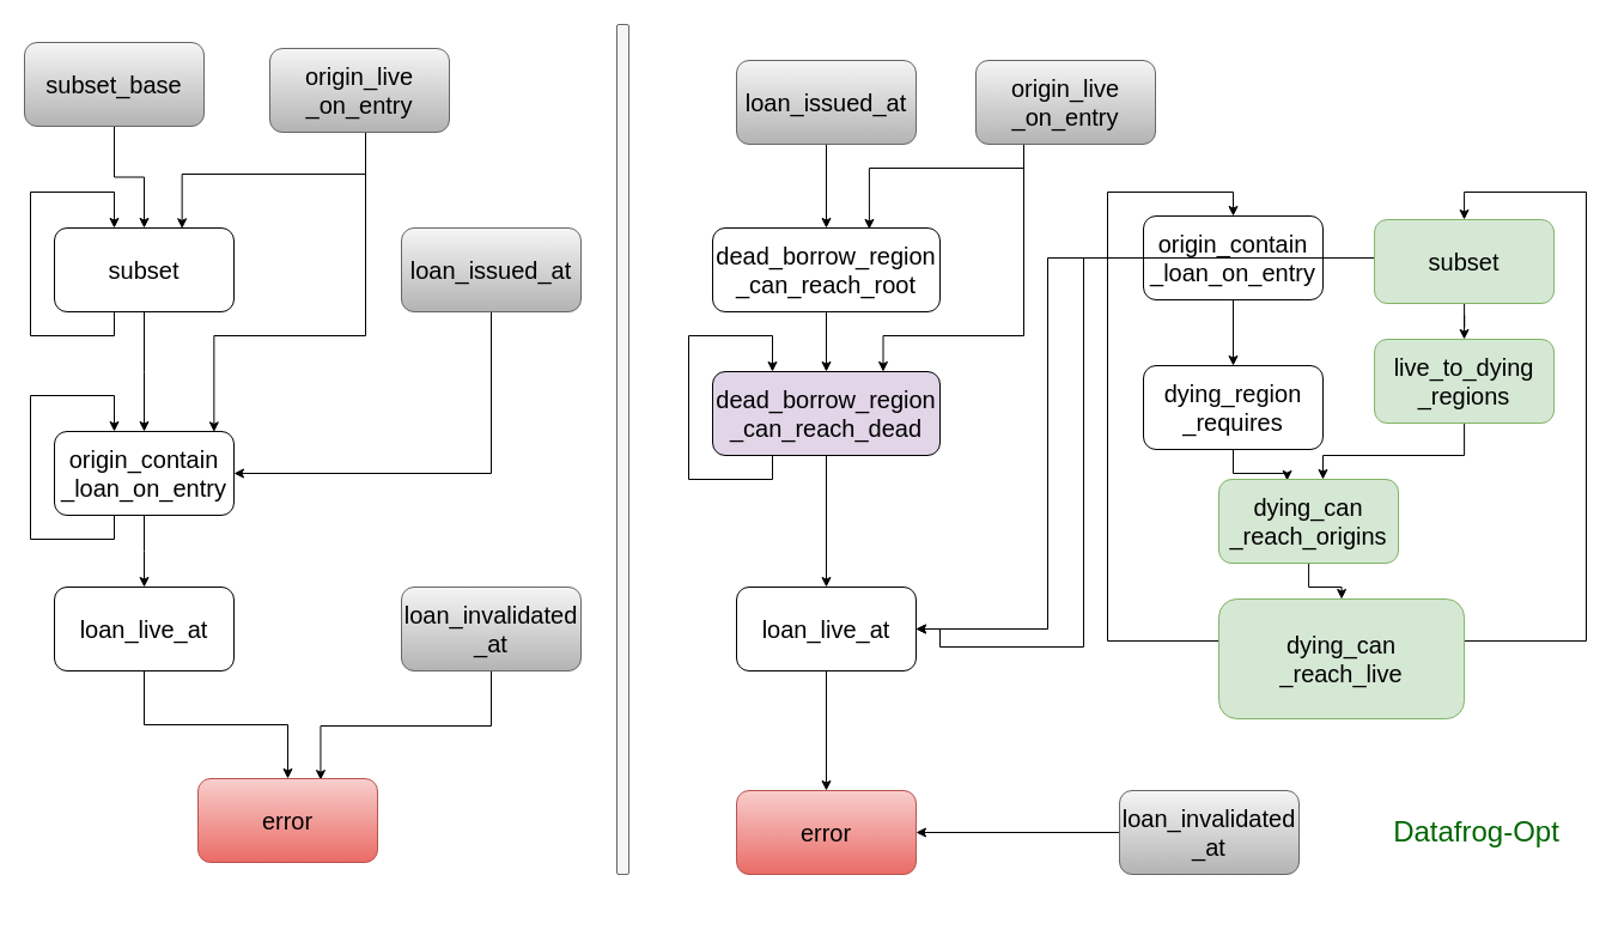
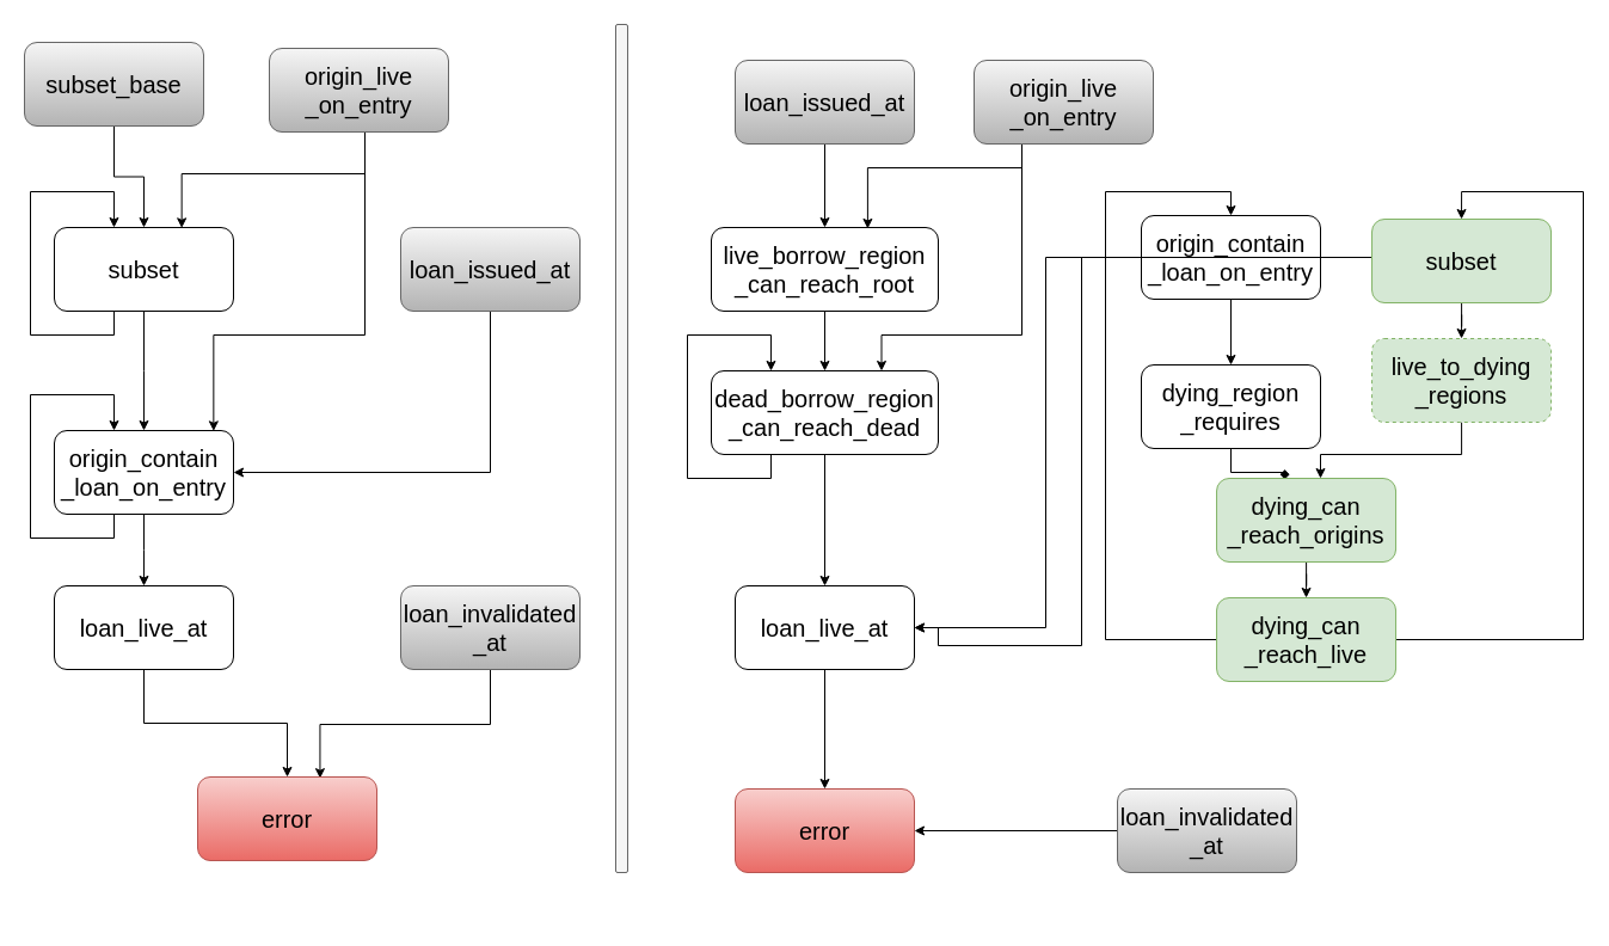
  <mxCell id="0" />
  <mxCell id="1" parent="0" />
  <mxCell id="2" style="edgeStyle=orthogonalEdgeStyle;rounded=0;orthogonalLoop=1;jettySize=auto;html=1;entryX=0.5;entryY=0;entryDx=0;entryDy=0;fontSize=20;" parent="1" source="3" target="11" edge="1"><mxGeometry relative="1" as="geometry" /></mxCell>
  <mxCell id="3" value="subset_base" style="rounded=1;whiteSpace=wrap;html=1;fontSize=20;fillColor=#f5f5f5;gradientColor=#b3b3b3;strokeColor=#666666;" parent="1" vertex="1"><mxGeometry x="20" y="35" width="150" height="70" as="geometry" /></mxCell>
  <mxCell id="4" style="edgeStyle=elbowEdgeStyle;rounded=0;orthogonalLoop=1;jettySize=auto;elbow=vertical;html=1;entryX=1;entryY=0.5;entryDx=0;entryDy=0;fontSize=20;" parent="1" source="5" target="13" edge="1"><mxGeometry relative="1" as="geometry"><Array as="points"><mxPoint x="325" y="395" /></Array></mxGeometry></mxCell>
  <mxCell id="5" value="loan_issued_at" style="rounded=1;whiteSpace=wrap;html=1;fontSize=20;fillColor=#f5f5f5;gradientColor=#b3b3b3;strokeColor=#666666;" parent="1" vertex="1"><mxGeometry x="335" y="190" width="150" height="70" as="geometry" /></mxCell>
  <mxCell id="6" style="edgeStyle=elbowEdgeStyle;rounded=0;orthogonalLoop=1;jettySize=auto;elbow=vertical;html=1;entryX=0.683;entryY=0.017;entryDx=0;entryDy=0;entryPerimeter=0;fontSize=20;" parent="1" source="7" target="14" edge="1"><mxGeometry relative="1" as="geometry" /></mxCell>
  <mxCell id="7" value="loan_invalidated&lt;br&gt;_at" style="rounded=1;whiteSpace=wrap;html=1;fontSize=20;fillColor=#f5f5f5;gradientColor=#b3b3b3;strokeColor=#666666;" parent="1" vertex="1"><mxGeometry x="335" y="490" width="150" height="70" as="geometry" /></mxCell>
  <mxCell id="8" style="edgeStyle=elbowEdgeStyle;rounded=0;orthogonalLoop=1;jettySize=auto;elbow=vertical;html=1;entryX=0.889;entryY=0.005;entryDx=0;entryDy=0;entryPerimeter=0;fontSize=20;" parent="1" target="13" edge="1"><mxGeometry relative="1" as="geometry"><mxPoint x="305" y="100" as="sourcePoint" /><Array as="points"><mxPoint x="225" y="280" /><mxPoint x="255" y="300" /><mxPoint x="505" y="320" /></Array></mxGeometry></mxCell>
  <mxCell id="9" style="edgeStyle=elbowEdgeStyle;rounded=0;orthogonalLoop=1;jettySize=auto;elbow=vertical;html=1;entryX=0.711;entryY=0.005;entryDx=0;entryDy=0;entryPerimeter=0;fontSize=20;" parent="1" target="11" edge="1"><mxGeometry relative="1" as="geometry"><mxPoint x="305" y="100" as="sourcePoint" /></mxGeometry></mxCell>
  <mxCell id="10" style="edgeStyle=elbowEdgeStyle;rounded=0;orthogonalLoop=1;jettySize=auto;elbow=vertical;html=1;entryX=0.5;entryY=0;entryDx=0;entryDy=0;fontSize=20;" parent="1" source="11" target="13" edge="1"><mxGeometry relative="1" as="geometry" /></mxCell>
  <mxCell id="11" value="subset" style="rounded=1;whiteSpace=wrap;html=1;fontSize=20;" parent="1" vertex="1"><mxGeometry x="45" y="190" width="150" height="70" as="geometry" /></mxCell>
  <mxCell id="12" style="edgeStyle=elbowEdgeStyle;rounded=0;orthogonalLoop=1;jettySize=auto;elbow=vertical;html=1;entryX=0.5;entryY=0;entryDx=0;entryDy=0;fontSize=20;" parent="1" source="13" target="16" edge="1"><mxGeometry relative="1" as="geometry" /></mxCell>
  <mxCell id="13" value="origin_contain&lt;br&gt;_loan_on_entry" style="rounded=1;whiteSpace=wrap;html=1;fontSize=20;" parent="1" vertex="1"><mxGeometry x="45" y="360" width="150" height="70" as="geometry" /></mxCell>
  <mxCell id="14" value="error" style="rounded=1;whiteSpace=wrap;html=1;fontSize=20;fillColor=#f8cecc;gradientColor=#ea6b66;strokeColor=#b85450;" parent="1" vertex="1"><mxGeometry x="165" y="650" width="150" height="70" as="geometry" /></mxCell>
  <mxCell id="15" style="edgeStyle=elbowEdgeStyle;rounded=0;orthogonalLoop=1;jettySize=auto;elbow=vertical;html=1;fontSize=20;" parent="1" source="16" target="14" edge="1"><mxGeometry relative="1" as="geometry" /></mxCell>
  <mxCell id="16" value="loan_live_at" style="rounded=1;whiteSpace=wrap;html=1;fontSize=20;" parent="1" vertex="1"><mxGeometry x="45" y="490" width="150" height="70" as="geometry" /></mxCell>
  <mxCell id="17" value="origin_live&lt;br&gt;_on_entry" style="rounded=1;whiteSpace=wrap;html=1;fontSize=20;fillColor=#f5f5f5;gradientColor=#b3b3b3;strokeColor=#666666;" parent="1" vertex="1"><mxGeometry x="225" y="40" width="150" height="70" as="geometry" /></mxCell>
  <mxCell id="18" style="edgeStyle=orthogonalEdgeStyle;rounded=0;orthogonalLoop=1;jettySize=auto;html=1;fontSize=20;" parent="1" edge="1"><mxGeometry relative="1" as="geometry"><mxPoint x="94.97" y="190" as="targetPoint" /><mxPoint x="94.97" y="260" as="sourcePoint" /><Array as="points"><mxPoint x="95" y="280" /><mxPoint x="25" y="280" /><mxPoint x="25" y="160" /><mxPoint x="95" y="160" /></Array></mxGeometry></mxCell>
  <mxCell id="19" style="edgeStyle=orthogonalEdgeStyle;rounded=0;orthogonalLoop=1;jettySize=auto;html=1;fontSize=20;" parent="1" edge="1"><mxGeometry relative="1" as="geometry"><mxPoint x="95" y="360" as="targetPoint" /><mxPoint x="95" y="430" as="sourcePoint" /><Array as="points"><mxPoint x="95" y="450" /><mxPoint x="25" y="450" /><mxPoint x="25" y="330" /><mxPoint x="95" y="330" /></Array></mxGeometry></mxCell>
  <mxCell id="20" style="edgeStyle=orthogonalEdgeStyle;rounded=0;orthogonalLoop=1;jettySize=auto;html=1;entryX=0.5;entryY=0;entryDx=0;entryDy=0;fontSize=20;" parent="1" source="21" target="23" edge="1"><mxGeometry relative="1" as="geometry" /></mxCell>
- <mxCell id="21" value="dead_borrow_region&lt;br&gt;_can_reach_root" style="rounded=1;whiteSpace=wrap;html=1;fontSize=20;" parent="1" vertex="1"><mxGeometry x="595" y="190" width="190" height="70" as="geometry" /></mxCell>
+ <mxCell id="21" value="live_borrow_region&lt;br&gt;_can_reach_root" style="rounded=1;whiteSpace=wrap;html=1;fontSize=20;" parent="1" vertex="1"><mxGeometry x="595" y="190" width="190" height="70" as="geometry" /></mxCell>
  <mxCell id="22" style="edgeStyle=orthogonalEdgeStyle;rounded=0;orthogonalLoop=1;jettySize=auto;html=1;entryX=0.5;entryY=0;entryDx=0;entryDy=0;fontSize=20;" parent="1" source="23" target="34" edge="1"><mxGeometry relative="1" as="geometry" /></mxCell>
- <mxCell id="23" value="dead_borrow_region&lt;br&gt;_can_reach_dead" style="rounded=1;whiteSpace=wrap;html=1;fontSize=20;fillColor=#e1d5e7;" parent="1" vertex="1"><mxGeometry x="595" y="310" width="190" height="70" as="geometry" /></mxCell>
+ <mxCell id="23" value="dead_borrow_region&lt;br&gt;_can_reach_dead" style="rounded=1;whiteSpace=wrap;html=1;fontSize=20;" parent="1" vertex="1"><mxGeometry x="595" y="310" width="190" height="70" as="geometry" /></mxCell>
  <mxCell id="24" style="edgeStyle=orthogonalEdgeStyle;rounded=0;orthogonalLoop=1;jettySize=auto;html=1;entryX=0.5;entryY=0;entryDx=0;entryDy=0;fontSize=20;" parent="1" source="26" target="44" edge="1"><mxGeometry relative="1" as="geometry"><Array as="points"><mxPoint x="925" y="535" /><mxPoint x="925" y="160" /><mxPoint x="1030" y="160" /></Array></mxGeometry></mxCell>
  <mxCell id="25" style="edgeStyle=orthogonalEdgeStyle;rounded=0;orthogonalLoop=1;jettySize=auto;html=1;entryX=0.5;entryY=0;entryDx=0;entryDy=0;fontSize=20;" parent="1" source="26" target="47" edge="1"><mxGeometry relative="1" as="geometry"><Array as="points"><mxPoint x="1325" y="535" /><mxPoint x="1325" y="160" /><mxPoint x="1223" y="160" /></Array></mxGeometry></mxCell>
- <mxCell id="26" value="dying_can&lt;br&gt;_reach_live" style="rounded=1;whiteSpace=wrap;html=1;fontSize=20;fillColor=#d5e8d4;strokeColor=#82b366;" parent="1" vertex="1"><mxGeometry x="1018.05" y="500" width="205" height="100" as="geometry" /></mxCell>
+ <mxCell id="26" value="dying_can&lt;br&gt;_reach_live" style="rounded=1;whiteSpace=wrap;html=1;fontSize=20;fillColor=#d5e8d4;strokeColor=#82b366;" parent="1" vertex="1"><mxGeometry x="1018.05" y="500" width="150" height="70" as="geometry" /></mxCell>
  <mxCell id="27" style="edgeStyle=orthogonalEdgeStyle;rounded=0;orthogonalLoop=1;jettySize=auto;html=1;entryX=0.689;entryY=0.014;entryDx=0;entryDy=0;entryPerimeter=0;fontSize=20;" parent="1" source="29" target="21" edge="1"><mxGeometry relative="1" as="geometry"><Array as="points"><mxPoint x="855" y="140" /><mxPoint x="726" y="140" /></Array></mxGeometry></mxCell>
  <mxCell id="28" style="edgeStyle=orthogonalEdgeStyle;rounded=0;orthogonalLoop=1;jettySize=auto;html=1;entryX=0.75;entryY=0;entryDx=0;entryDy=0;fontSize=20;" parent="1" source="29" target="23" edge="1"><mxGeometry relative="1" as="geometry"><Array as="points"><mxPoint x="855" y="280" /><mxPoint x="738" y="280" /></Array></mxGeometry></mxCell>
  <mxCell id="29" value="origin_live&lt;br&gt;_on_entry" style="rounded=1;whiteSpace=wrap;html=1;fontSize=20;fillColor=#f5f5f5;gradientColor=#b3b3b3;strokeColor=#666666;" parent="1" vertex="1"><mxGeometry x="815" y="50" width="150" height="70" as="geometry" /></mxCell>
  <mxCell id="30" style="edgeStyle=orthogonalEdgeStyle;rounded=0;orthogonalLoop=1;jettySize=auto;html=1;fontSize=20;" parent="1" source="31" target="21" edge="1"><mxGeometry relative="1" as="geometry" /></mxCell>
  <mxCell id="31" value="loan_issued_at" style="rounded=1;whiteSpace=wrap;html=1;fontSize=20;fillColor=#f5f5f5;gradientColor=#b3b3b3;strokeColor=#666666;" parent="1" vertex="1"><mxGeometry x="615" y="50" width="150" height="70" as="geometry" /></mxCell>
  <mxCell id="32" style="edgeStyle=orthogonalEdgeStyle;rounded=0;orthogonalLoop=1;jettySize=auto;html=1;fontSize=20;" parent="1" edge="1"><mxGeometry relative="1" as="geometry"><mxPoint x="644.97" y="310" as="targetPoint" /><mxPoint x="644.97" y="380" as="sourcePoint" /><Array as="points"><mxPoint x="645" y="400" /><mxPoint x="575" y="400" /><mxPoint x="575" y="280" /><mxPoint x="645" y="280" /></Array></mxGeometry></mxCell>
  <mxCell id="33" style="edgeStyle=orthogonalEdgeStyle;rounded=0;orthogonalLoop=1;jettySize=auto;html=1;fontSize=20;" parent="1" source="34" target="35" edge="1"><mxGeometry relative="1" as="geometry" /></mxCell>
  <mxCell id="34" value="loan_live_at" style="rounded=1;whiteSpace=wrap;html=1;fontSize=20;" parent="1" vertex="1"><mxGeometry x="615" y="490" width="150" height="70" as="geometry" /></mxCell>
  <mxCell id="35" value="error" style="rounded=1;whiteSpace=wrap;html=1;fontSize=20;fillColor=#f8cecc;gradientColor=#ea6b66;strokeColor=#b85450;" parent="1" vertex="1"><mxGeometry x="615" y="660" width="150" height="70" as="geometry" /></mxCell>
  <mxCell id="36" style="edgeStyle=orthogonalEdgeStyle;rounded=0;orthogonalLoop=1;jettySize=auto;html=1;fontSize=20;" parent="1" source="37" target="35" edge="1"><mxGeometry relative="1" as="geometry" /></mxCell>
  <mxCell id="37" value="loan_invalidated&lt;br&gt;_at" style="rounded=1;whiteSpace=wrap;html=1;fontSize=20;fillColor=#f5f5f5;gradientColor=#b3b3b3;strokeColor=#666666;" parent="1" vertex="1"><mxGeometry x="935" y="660" width="150" height="70" as="geometry" /></mxCell>
- <mxCell id="38" style="edgeStyle=orthogonalEdgeStyle;rounded=0;orthogonalLoop=1;jettySize=auto;html=1;entryX=0.38;entryY=0.014;entryDx=0;entryDy=0;entryPerimeter=0;fontSize=20;" parent="1" source="39" target="49" edge="1"><mxGeometry relative="1" as="geometry" /></mxCell>
+ <mxCell id="38" style="edgeStyle=orthogonalEdgeStyle;rounded=0;orthogonalLoop=1;jettySize=auto;html=1;entryX=0.38;entryY=0.014;entryDx=0;entryDy=0;entryPerimeter=0;fontSize=20;endArrow=diamond;" parent="1" source="39" target="49" edge="1"><mxGeometry relative="1" as="geometry" /></mxCell>
  <mxCell id="39" value="dying_region&lt;br&gt;_requires" style="rounded=1;whiteSpace=wrap;html=1;fontSize=20;" parent="1" vertex="1"><mxGeometry x="955" y="305" width="150" height="70" as="geometry" /></mxCell>
  <mxCell id="40" style="edgeStyle=orthogonalEdgeStyle;rounded=0;orthogonalLoop=1;jettySize=auto;html=1;entryX=0.713;entryY=-0.043;entryDx=0;entryDy=0;entryPerimeter=0;fontSize=20;" parent="1" source="41" edge="1"><mxGeometry relative="1" as="geometry"><mxPoint x="1105" y="400" as="targetPoint" /><Array as="points"><mxPoint x="1223" y="380" /><mxPoint x="1105" y="380" /></Array></mxGeometry></mxCell>
- <mxCell id="41" value="live_to_dying&lt;br&gt;_regions" style="rounded=1;whiteSpace=wrap;html=1;fontSize=20;fillColor=#d5e8d4;strokeColor=#82b366;" parent="1" vertex="1"><mxGeometry x="1148.05" y="283.01" width="150" height="70" as="geometry" /></mxCell>
+ <mxCell id="41" value="live_to_dying&lt;br&gt;_regions" style="rounded=1;whiteSpace=wrap;html=1;fontSize=20;fillColor=#d5e8d4;strokeColor=#82b366;dashed=1;" parent="1" vertex="1"><mxGeometry x="1148.05" y="283.01" width="150" height="70" as="geometry" /></mxCell>
  <mxCell id="42" style="edgeStyle=orthogonalEdgeStyle;rounded=0;orthogonalLoop=1;jettySize=auto;html=1;entryX=0.5;entryY=0;entryDx=0;entryDy=0;fontSize=20;" parent="1" source="44" target="39" edge="1"><mxGeometry relative="1" as="geometry" /></mxCell>
  <mxCell id="43" style="edgeStyle=orthogonalEdgeStyle;rounded=0;orthogonalLoop=1;jettySize=auto;html=1;entryX=1;entryY=0.5;entryDx=0;entryDy=0;fontSize=20;" parent="1" source="44" target="34" edge="1"><mxGeometry relative="1" as="geometry"><Array as="points"><mxPoint x="875" y="215" /><mxPoint x="875" y="525" /></Array></mxGeometry></mxCell>
  <mxCell id="44" value="origin_contain&lt;br&gt;_loan_on_entry" style="rounded=1;whiteSpace=wrap;html=1;fontSize=20;" parent="1" vertex="1"><mxGeometry x="955" y="180" width="150" height="70" as="geometry" /></mxCell>
  <mxCell id="45" style="edgeStyle=orthogonalEdgeStyle;rounded=0;orthogonalLoop=1;jettySize=auto;html=1;entryX=0.5;entryY=0;entryDx=0;entryDy=0;fontSize=20;" parent="1" source="47" target="41" edge="1"><mxGeometry relative="1" as="geometry" /></mxCell>
  <mxCell id="46" style="edgeStyle=orthogonalEdgeStyle;rounded=0;orthogonalLoop=1;jettySize=auto;html=1;entryX=1;entryY=0.5;entryDx=0;entryDy=0;fontSize=20;" parent="1" source="47" target="34" edge="1"><mxGeometry relative="1" as="geometry"><Array as="points"><mxPoint x="905" y="215" /><mxPoint x="905" y="540" /><mxPoint x="785" y="540" /><mxPoint x="785" y="525" /></Array></mxGeometry></mxCell>
  <mxCell id="47" value="subset" style="rounded=1;whiteSpace=wrap;html=1;fontSize=20;fillColor=#d5e8d4;strokeColor=#82b366;" parent="1" vertex="1"><mxGeometry x="1148.05" y="183.01" width="150" height="70" as="geometry" /></mxCell>
  <mxCell id="48" style="edgeStyle=orthogonalEdgeStyle;rounded=0;orthogonalLoop=1;jettySize=auto;html=1;entryX=0.5;entryY=0;entryDx=0;entryDy=0;fontSize=20;" parent="1" source="49" target="26" edge="1"><mxGeometry relative="1" as="geometry" /></mxCell>
  <mxCell id="49" value="dying_can&lt;br&gt;_reach_origins" style="rounded=1;whiteSpace=wrap;html=1;fontSize=20;fillColor=#d5e8d4;strokeColor=#82b366;" parent="1" vertex="1"><mxGeometry x="1018.05" y="400" width="150" height="70" as="geometry" /></mxCell>
  <mxCell id="50" value="" style="rounded=0;whiteSpace=wrap;html=1;strokeColor=none;" parent="1" vertex="1"><mxGeometry x="525" y="30" width="10" height="740" as="geometry" /></mxCell>
  <mxCell id="51" value="" style="rounded=1;whiteSpace=wrap;html=1;strokeColor=#666666;fillColor=#f5f5f5;fontColor=#333333;" parent="1" vertex="1"><mxGeometry x="515" y="20" width="10" height="710" as="geometry" /></mxCell>
- <mxCell id="52" value="Datafrog-Opt" style="text;html=1;strokeColor=none;fillColor=none;align=center;verticalAlign=middle;whiteSpace=wrap;rounded=0;fontSize=24;fontColor=#006600;" parent="1" vertex="1"><mxGeometry x="1155" y="680" width="157" height="30" as="geometry" /></mxCell>
